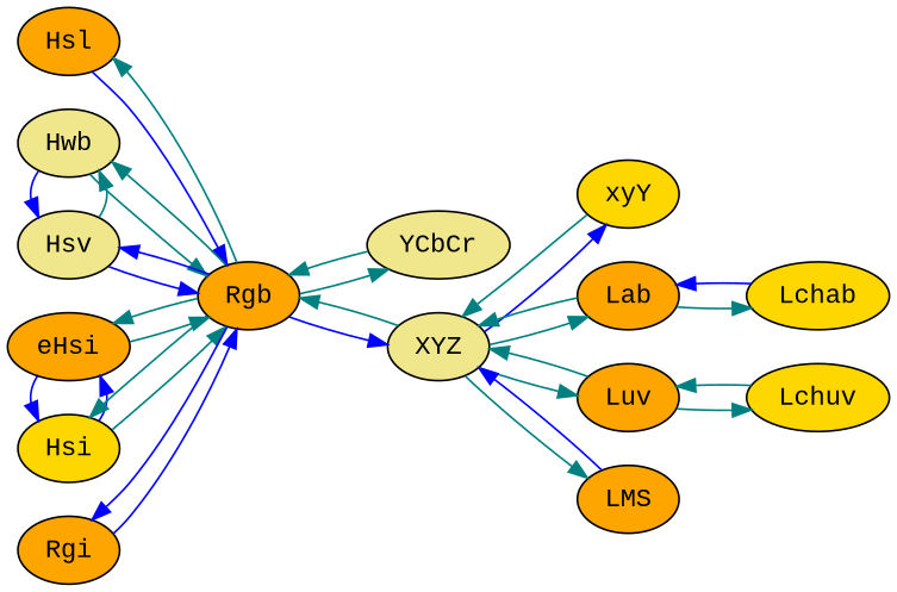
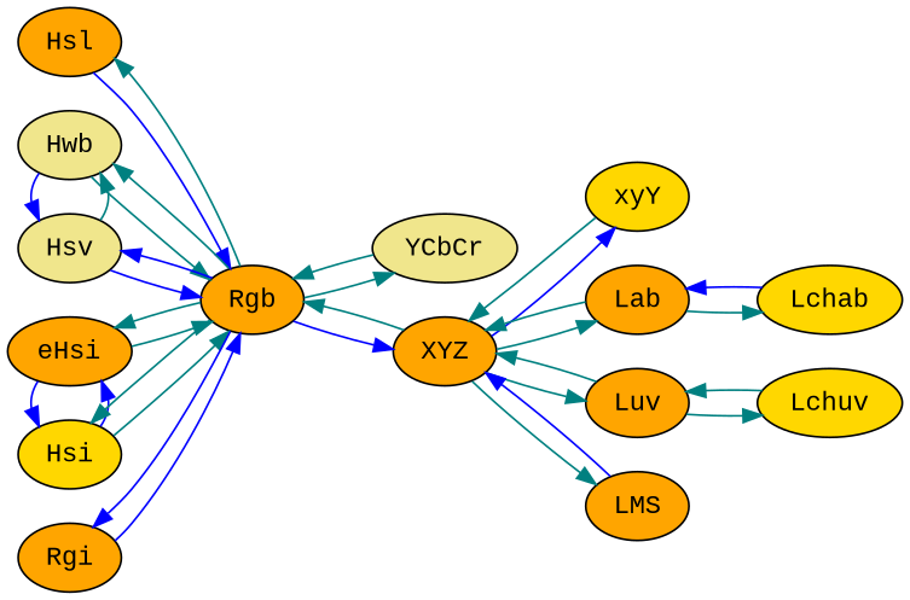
  digraph {
    fontname="Liberation Mono"
    rankdir=LR
    node [fillcolor=orange fontname="Liberation Mono" style=filled]
    edge [color=teal fontname="Liberation Mono"]
    Hsv [fillcolor=khaki]
    Hsl
    Hwb [fillcolor=khaki]
    Hsi [fillcolor=gold]
    eHsi
    Rgi
    Rgb
    YCbCr [fillcolor=khaki]
-   XYZ [fillcolor=khaki]
+   XYZ
    xyY [fillcolor=gold]
    Lab
    Luv
    LMS
    Lchab [fillcolor=gold]
    Lchuv [fillcolor=gold]
    subgraph sub_1 {
      rank=same
      Hsv
      Hsl
      Hwb
      Hsi
      eHsi
      Rgi
    }
    Hsv -> Hwb
    Hsv -> Rgb [color=blue]
    Hsl -> Rgb [color=blue]
    Hwb -> Hsv [color=blue]
    Hwb -> Rgb
    Hsi -> eHsi [color=blue]
    Hsi -> Rgb
    eHsi -> Hsi [color=blue]
    eHsi -> Rgb
    Rgi -> Rgb [color=blue]
    Rgb -> Hsv [color=blue]
    Rgb -> Hsl
    Rgb -> Hwb
    Rgb -> Hsi
    Rgb -> eHsi
    Rgb -> Rgi [color=blue]
    Rgb -> YCbCr
    Rgb -> XYZ [color=blue]
    YCbCr -> Rgb
    XYZ -> Rgb
    XYZ -> xyY [color=blue]
    XYZ -> Lab
    XYZ -> Luv
    XYZ -> LMS
    xyY -> XYZ
    Lab -> XYZ
    Lab -> Lchab
    Luv -> XYZ
    Luv -> Lchuv
    LMS -> XYZ [color=blue]
    Lchab -> Lab [color=blue]
    Lchuv -> Luv
  }
